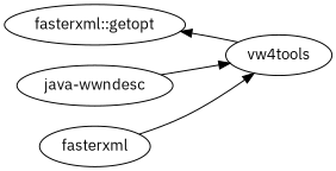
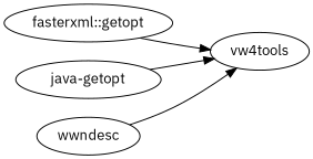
  digraph {
    fontname="IBM Plex Sans"
    rankdir=LR
    node [fontname="IBM Plex Sans"]
    edge [fontname="IBM Plex Sans"]
    n1 [label="fasterxml::getopt"]
    vw4tools
-   "java-getopt" [label="java-wwndesc"]
-   wwndesc [label=fasterxml]
-   vw4tools -> n1
+   "java-getopt"
+   wwndesc
+   n1 -> vw4tools
    "java-getopt" -> vw4tools
    wwndesc -> vw4tools
  }
